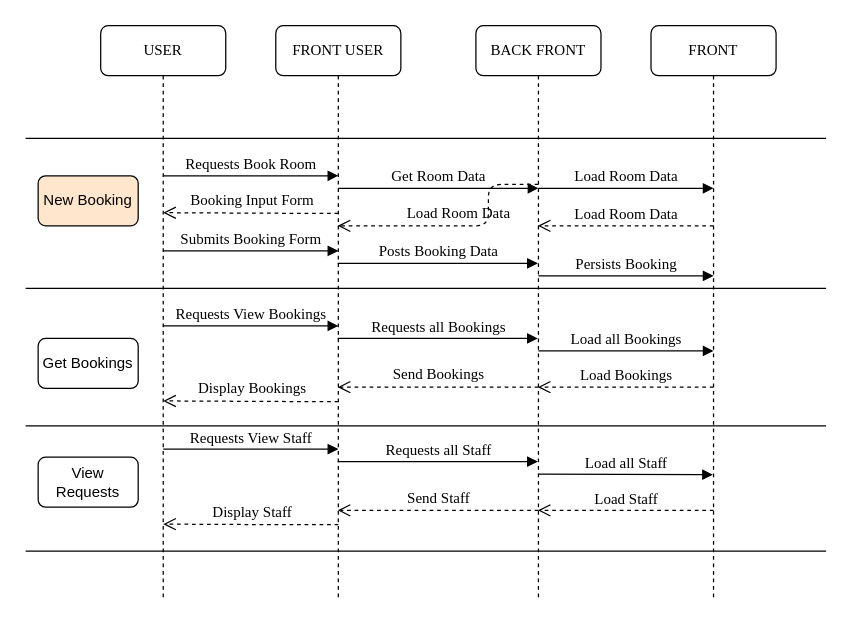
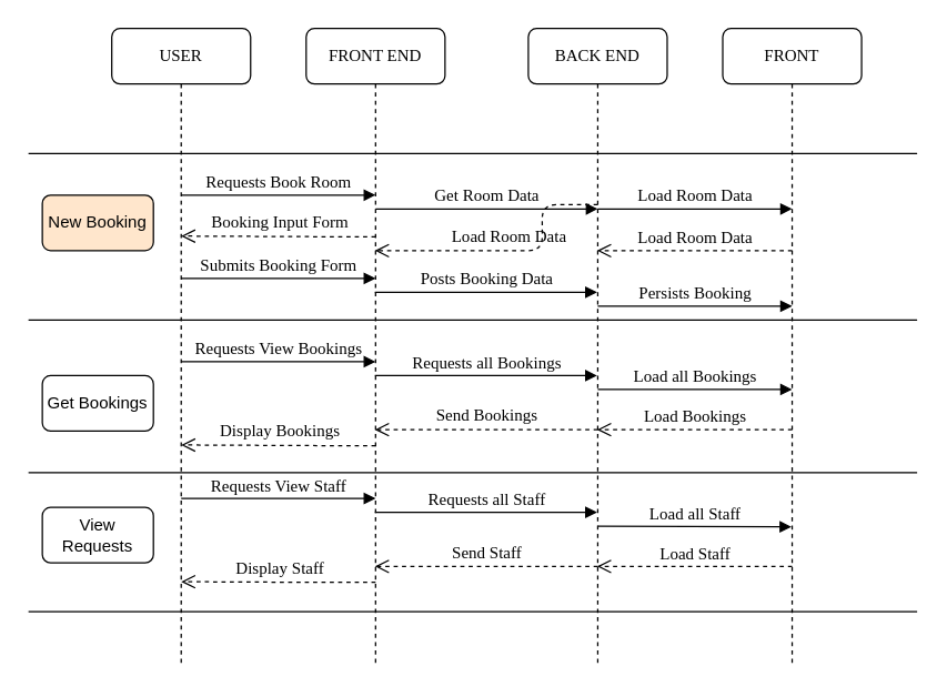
  <mxCell id="0" />
  <mxCell id="1" parent="0" />
- <mxCell id="2" value="FRONT USER" style="shape=umlLifeline;perimeter=lifelinePerimeter;whiteSpace=wrap;html=1;container=1;collapsible=0;recursiveResize=0;outlineConnect=0;rounded=1;shadow=0;comic=0;labelBackgroundColor=none;strokeColor=#000000;strokeWidth=1;fillColor=#FFFFFF;fontFamily=Verdana;fontSize=12;fontColor=#000000;align=center;" parent="1" vertex="1"><mxGeometry x="220" y="20" width="100" height="460" as="geometry" /></mxCell>
- <mxCell id="3" value="BACK FRONT" style="shape=umlLifeline;perimeter=lifelinePerimeter;whiteSpace=wrap;html=1;container=1;collapsible=0;recursiveResize=0;outlineConnect=0;rounded=1;shadow=0;comic=0;labelBackgroundColor=none;strokeColor=#000000;strokeWidth=1;fillColor=#FFFFFF;fontFamily=Verdana;fontSize=12;fontColor=#000000;align=center;" parent="1" vertex="1"><mxGeometry x="380" y="20" width="100" height="460" as="geometry" /></mxCell>
+ <mxCell id="2" value="FRONT END" style="shape=umlLifeline;perimeter=lifelinePerimeter;whiteSpace=wrap;html=1;container=1;collapsible=0;recursiveResize=0;outlineConnect=0;rounded=1;shadow=0;comic=0;labelBackgroundColor=none;strokeColor=#000000;strokeWidth=1;fillColor=#FFFFFF;fontFamily=Verdana;fontSize=12;fontColor=#000000;align=center;" parent="1" vertex="1"><mxGeometry x="220" y="20" width="100" height="460" as="geometry" /></mxCell>
+ <mxCell id="3" value="BACK END" style="shape=umlLifeline;perimeter=lifelinePerimeter;whiteSpace=wrap;html=1;container=1;collapsible=0;recursiveResize=0;outlineConnect=0;rounded=1;shadow=0;comic=0;labelBackgroundColor=none;strokeColor=#000000;strokeWidth=1;fillColor=#FFFFFF;fontFamily=Verdana;fontSize=12;fontColor=#000000;align=center;" parent="1" vertex="1"><mxGeometry x="380" y="20" width="100" height="460" as="geometry" /></mxCell>
  <mxCell id="4" value="FRONT" style="shape=umlLifeline;perimeter=lifelinePerimeter;whiteSpace=wrap;html=1;container=1;collapsible=0;recursiveResize=0;outlineConnect=0;rounded=1;shadow=0;comic=0;labelBackgroundColor=none;strokeColor=#000000;strokeWidth=1;fillColor=#FFFFFF;fontFamily=Verdana;fontSize=12;fontColor=#000000;align=center;" parent="1" vertex="1"><mxGeometry x="520" y="20" width="100" height="460" as="geometry" /></mxCell>
  <mxCell id="5" value="USER" style="shape=umlLifeline;perimeter=lifelinePerimeter;whiteSpace=wrap;html=1;container=1;collapsible=0;recursiveResize=0;outlineConnect=0;rounded=1;shadow=0;comic=0;labelBackgroundColor=none;strokeColor=#000000;strokeWidth=1;fillColor=#FFFFFF;fontFamily=Verdana;fontSize=12;fontColor=#000000;align=center;" parent="1" vertex="1"><mxGeometry x="80" y="20" width="100" height="460" as="geometry" /></mxCell>
  <mxCell id="6" value="Requests Book Room" style="html=1;verticalAlign=bottom;endArrow=block;entryX=0;entryY=0;labelBackgroundColor=none;fontFamily=Verdana;fontSize=12;edgeStyle=elbowEdgeStyle;elbow=horizontal;" parent="1" edge="1"><mxGeometry relative="1" as="geometry"><mxPoint x="130" y="140" as="sourcePoint" /><mxPoint x="270" y="140" as="targetPoint" /></mxGeometry></mxCell>
  <mxCell id="7" value="Load Room Data" style="html=1;verticalAlign=bottom;endArrow=open;dashed=1;endSize=8;labelBackgroundColor=none;fontFamily=Verdana;fontSize=12;edgeStyle=elbowEdgeStyle;elbow=vertical;" edge="1" parent="1" target="3"><mxGeometry relative="1" as="geometry"><mxPoint x="460" y="180" as="targetPoint" /><Array as="points"><mxPoint x="510" y="180" /><mxPoint x="545" y="90" /></Array><mxPoint x="570" y="180" as="sourcePoint" /></mxGeometry></mxCell>
  <mxCell id="8" value="Load Room Data" style="html=1;verticalAlign=bottom;endArrow=open;dashed=1;endSize=8;labelBackgroundColor=none;fontFamily=Verdana;fontSize=12;edgeStyle=elbowEdgeStyle;elbow=horizontal;exitX=0.5;exitY=0.276;exitDx=0;exitDy=0;exitPerimeter=0;" edge="1" parent="1" source="3" target="2"><mxGeometry y="-1" relative="1" as="geometry"><mxPoint x="300" y="90" as="targetPoint" /><Array as="points"><mxPoint x="390" y="180" /><mxPoint x="405" y="90" /></Array><mxPoint x="430" y="89" as="sourcePoint" /><mxPoint as="offset" /></mxGeometry></mxCell>
  <mxCell id="9" value="Booking Input Form" style="html=1;verticalAlign=bottom;endArrow=open;dashed=1;endSize=8;labelBackgroundColor=none;fontFamily=Verdana;fontSize=12;edgeStyle=elbowEdgeStyle;elbow=horizontal;entryX=0.5;entryY=0.119;entryDx=0;entryDy=0;entryPerimeter=0;" edge="1" parent="1"><mxGeometry y="-1" relative="1" as="geometry"><mxPoint x="130" y="169.5" as="targetPoint" /><Array as="points"><mxPoint x="235" y="170.5" /><mxPoint x="265" y="170.5" /></Array><mxPoint x="270" y="170" as="sourcePoint" /><mxPoint as="offset" /></mxGeometry></mxCell>
  <mxCell id="10" value="Submits Booking Form" style="html=1;verticalAlign=bottom;endArrow=block;entryX=0;entryY=0;labelBackgroundColor=none;fontFamily=Verdana;fontSize=12;edgeStyle=elbowEdgeStyle;elbow=horizontal;" edge="1" parent="1"><mxGeometry relative="1" as="geometry"><mxPoint x="130" y="200" as="sourcePoint" /><mxPoint x="270" y="200" as="targetPoint" /></mxGeometry></mxCell>
  <mxCell id="11" value="Posts Booking Data" style="html=1;verticalAlign=bottom;endArrow=block;labelBackgroundColor=none;fontFamily=Verdana;fontSize=12;edgeStyle=elbowEdgeStyle;elbow=vertical;" edge="1" parent="1" source="2" target="3"><mxGeometry relative="1" as="geometry"><mxPoint x="290" y="220" as="sourcePoint" /><mxPoint x="430" y="220" as="targetPoint" /><Array as="points"><mxPoint x="350" y="210" /><mxPoint x="390" y="230" /></Array></mxGeometry></mxCell>
  <mxCell id="12" value="Persists Booking" style="html=1;verticalAlign=bottom;endArrow=block;labelBackgroundColor=none;fontFamily=Verdana;fontSize=12;edgeStyle=elbowEdgeStyle;elbow=horizontal;" edge="1" parent="1"><mxGeometry relative="1" as="geometry"><mxPoint x="430" y="220" as="sourcePoint" /><mxPoint x="570" y="220" as="targetPoint" /><Array as="points"><mxPoint x="510.5" y="220" /><mxPoint x="550.5" y="240" /></Array></mxGeometry></mxCell>
  <mxCell id="13" value="Requests View Bookings" style="html=1;verticalAlign=bottom;endArrow=block;entryX=0;entryY=0;labelBackgroundColor=none;fontFamily=Verdana;fontSize=12;edgeStyle=elbowEdgeStyle;elbow=horizontal;" edge="1" parent="1"><mxGeometry relative="1" as="geometry"><mxPoint x="130" y="260" as="sourcePoint" /><mxPoint x="270" y="260" as="targetPoint" /></mxGeometry></mxCell>
  <mxCell id="14" value="Requests all Bookings" style="html=1;verticalAlign=bottom;endArrow=block;labelBackgroundColor=none;fontFamily=Verdana;fontSize=12;edgeStyle=elbowEdgeStyle;elbow=horizontal;" edge="1" parent="1" source="2" target="3"><mxGeometry relative="1" as="geometry"><mxPoint x="270" y="270" as="sourcePoint" /><mxPoint x="410" y="270" as="targetPoint" /><Array as="points"><mxPoint x="340" y="270" /></Array></mxGeometry></mxCell>
  <mxCell id="15" value="Load all Bookings" style="html=1;verticalAlign=bottom;endArrow=block;entryX=0;entryY=0;labelBackgroundColor=none;fontFamily=Verdana;fontSize=12;edgeStyle=elbowEdgeStyle;elbow=vertical;" edge="1" parent="1"><mxGeometry relative="1" as="geometry"><mxPoint x="430" y="280" as="sourcePoint" /><mxPoint x="570" y="280" as="targetPoint" /></mxGeometry></mxCell>
  <mxCell id="16" value="Load Bookings" style="html=1;verticalAlign=bottom;endArrow=open;dashed=1;endSize=8;labelBackgroundColor=none;fontFamily=Verdana;fontSize=12;edgeStyle=elbowEdgeStyle;elbow=vertical;" edge="1" parent="1"><mxGeometry relative="1" as="geometry"><mxPoint x="429.5" y="309" as="targetPoint" /><Array as="points"><mxPoint x="510" y="309" /><mxPoint x="545" y="219" /></Array><mxPoint x="570" y="309" as="sourcePoint" /></mxGeometry></mxCell>
  <mxCell id="17" value="Send Bookings" style="html=1;verticalAlign=bottom;endArrow=open;dashed=1;endSize=8;labelBackgroundColor=none;fontFamily=Verdana;fontSize=12;edgeStyle=elbowEdgeStyle;elbow=horizontal;exitX=0.5;exitY=0.276;exitDx=0;exitDy=0;exitPerimeter=0;" edge="1" parent="1"><mxGeometry y="-1" relative="1" as="geometry"><mxPoint x="269.5" y="309" as="targetPoint" /><Array as="points"><mxPoint x="390" y="309" /><mxPoint x="405" y="219" /></Array><mxPoint x="430" y="309" as="sourcePoint" /><mxPoint as="offset" /></mxGeometry></mxCell>
  <mxCell id="18" value="Display Bookings" style="html=1;verticalAlign=bottom;endArrow=open;dashed=1;endSize=8;labelBackgroundColor=none;fontFamily=Verdana;fontSize=12;edgeStyle=elbowEdgeStyle;elbow=horizontal;entryX=0.5;entryY=0.119;entryDx=0;entryDy=0;entryPerimeter=0;" edge="1" parent="1"><mxGeometry y="-1" relative="1" as="geometry"><mxPoint x="130" y="320" as="targetPoint" /><Array as="points"><mxPoint x="235" y="341.5" /><mxPoint x="265" y="321" /></Array><mxPoint x="270" y="320.5" as="sourcePoint" /><mxPoint as="offset" /></mxGeometry></mxCell>
  <mxCell id="19" value="Get Room Data" style="html=1;verticalAlign=bottom;endArrow=block;labelBackgroundColor=none;fontFamily=Verdana;fontSize=12;edgeStyle=elbowEdgeStyle;elbow=horizontal;" edge="1" parent="1"><mxGeometry relative="1" as="geometry"><mxPoint x="270" y="150" as="sourcePoint" /><mxPoint x="430" y="150" as="targetPoint" /><Array as="points"><mxPoint x="350.5" y="150" /><mxPoint x="390.5" y="170" /></Array></mxGeometry></mxCell>
  <mxCell id="20" value="Load Room Data" style="html=1;verticalAlign=bottom;endArrow=block;labelBackgroundColor=none;fontFamily=Verdana;fontSize=12;edgeStyle=elbowEdgeStyle;elbow=horizontal;" edge="1" parent="1"><mxGeometry relative="1" as="geometry"><mxPoint x="430" y="150" as="sourcePoint" /><mxPoint x="570" y="150" as="targetPoint" /><Array as="points"><mxPoint x="510.5" y="150" /><mxPoint x="550.5" y="170" /></Array></mxGeometry></mxCell>
  <mxCell id="21" value="" style="endArrow=none;html=1;" edge="1" parent="1"><mxGeometry width="50" height="50" relative="1" as="geometry"><mxPoint x="20" y="230" as="sourcePoint" /><mxPoint x="660" y="230" as="targetPoint" /></mxGeometry></mxCell>
  <mxCell id="22" value="" style="endArrow=none;html=1;" edge="1" parent="1"><mxGeometry width="50" height="50" relative="1" as="geometry"><mxPoint x="20" y="110" as="sourcePoint" /><mxPoint x="660" y="110" as="targetPoint" /></mxGeometry></mxCell>
  <mxCell id="23" value="" style="endArrow=none;html=1;" edge="1" parent="1"><mxGeometry width="50" height="50" relative="1" as="geometry"><mxPoint x="20" y="340" as="sourcePoint" /><mxPoint x="660" y="340" as="targetPoint" /></mxGeometry></mxCell>
  <mxCell id="24" value="New Booking" style="rounded=1;whiteSpace=wrap;html=1;fillColor=#ffe6cc;" vertex="1" parent="1"><mxGeometry x="30" y="140" width="80" height="40" as="geometry" /></mxCell>
  <mxCell id="25" value="Get Bookings" style="rounded=1;whiteSpace=wrap;html=1;" vertex="1" parent="1"><mxGeometry x="30" y="270" width="80" height="40" as="geometry" /></mxCell>
  <mxCell id="26" value="View Requests" style="rounded=1;whiteSpace=wrap;html=1;" vertex="1" parent="1"><mxGeometry x="30" y="365" width="80" height="40" as="geometry" /></mxCell>
  <mxCell id="27" value="Requests View Staff" style="html=1;verticalAlign=bottom;endArrow=block;entryX=0;entryY=0;labelBackgroundColor=none;fontFamily=Verdana;fontSize=12;edgeStyle=elbowEdgeStyle;elbow=horizontal;" edge="1" parent="1"><mxGeometry relative="1" as="geometry"><mxPoint x="130" y="358.5" as="sourcePoint" /><mxPoint x="270" y="358.5" as="targetPoint" /></mxGeometry></mxCell>
  <mxCell id="28" value="Requests all Staff" style="html=1;verticalAlign=bottom;endArrow=block;labelBackgroundColor=none;fontFamily=Verdana;fontSize=12;edgeStyle=elbowEdgeStyle;elbow=horizontal;" edge="1" parent="1"><mxGeometry relative="1" as="geometry"><mxPoint x="269.5" y="368.5" as="sourcePoint" /><mxPoint x="429.5" y="368.5" as="targetPoint" /><Array as="points"><mxPoint x="340" y="368.5" /></Array></mxGeometry></mxCell>
  <mxCell id="29" value="Load all Staff" style="html=1;verticalAlign=bottom;endArrow=block;labelBackgroundColor=none;fontFamily=Verdana;fontSize=12;edgeStyle=elbowEdgeStyle;elbow=vertical;" edge="1" parent="1" target="4"><mxGeometry relative="1" as="geometry"><mxPoint x="430" y="378.5" as="sourcePoint" /><mxPoint x="550" y="379" as="targetPoint" /></mxGeometry></mxCell>
  <mxCell id="30" value="Load Staff" style="html=1;verticalAlign=bottom;endArrow=open;dashed=1;endSize=8;labelBackgroundColor=none;fontFamily=Verdana;fontSize=12;edgeStyle=elbowEdgeStyle;elbow=vertical;" edge="1" parent="1"><mxGeometry relative="1" as="geometry"><mxPoint x="429.5" y="407.5" as="targetPoint" /><Array as="points"><mxPoint x="510" y="407.5" /><mxPoint x="545" y="317.5" /></Array><mxPoint x="570" y="407.5" as="sourcePoint" /></mxGeometry></mxCell>
  <mxCell id="31" value="Send Staff" style="html=1;verticalAlign=bottom;endArrow=open;dashed=1;endSize=8;labelBackgroundColor=none;fontFamily=Verdana;fontSize=12;edgeStyle=elbowEdgeStyle;elbow=horizontal;exitX=0.5;exitY=0.276;exitDx=0;exitDy=0;exitPerimeter=0;" edge="1" parent="1"><mxGeometry y="-1" relative="1" as="geometry"><mxPoint x="269.5" y="407.5" as="targetPoint" /><Array as="points"><mxPoint x="390" y="407.5" /><mxPoint x="405" y="317.5" /></Array><mxPoint x="430" y="407.5" as="sourcePoint" /><mxPoint as="offset" /></mxGeometry></mxCell>
  <mxCell id="32" value="Display Staff" style="html=1;verticalAlign=bottom;endArrow=open;dashed=1;endSize=8;labelBackgroundColor=none;fontFamily=Verdana;fontSize=12;edgeStyle=elbowEdgeStyle;elbow=horizontal;entryX=0.5;entryY=0.119;entryDx=0;entryDy=0;entryPerimeter=0;" edge="1" parent="1"><mxGeometry y="-1" relative="1" as="geometry"><mxPoint x="130" y="418.5" as="targetPoint" /><Array as="points"><mxPoint x="235" y="440" /><mxPoint x="265" y="419.5" /></Array><mxPoint x="270" y="419" as="sourcePoint" /><mxPoint as="offset" /></mxGeometry></mxCell>
  <mxCell id="33" value="" style="endArrow=none;html=1;" edge="1" parent="1"><mxGeometry width="50" height="50" relative="1" as="geometry"><mxPoint x="20" y="440" as="sourcePoint" /><mxPoint x="660" y="440" as="targetPoint" /></mxGeometry></mxCell>
